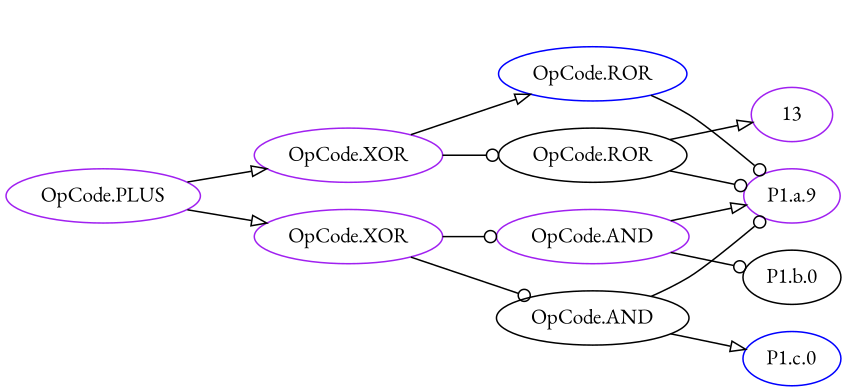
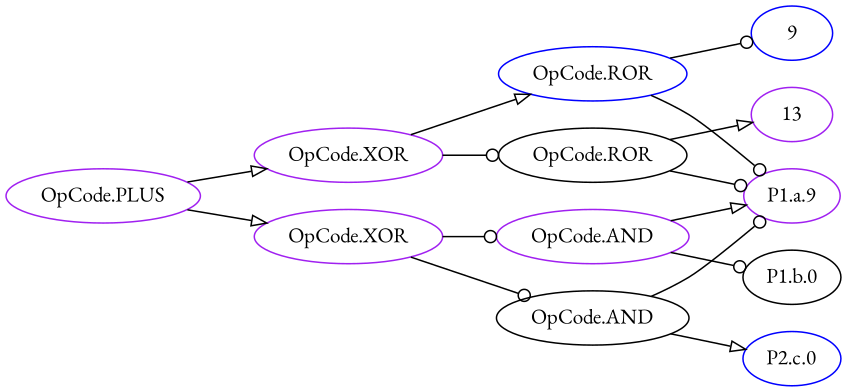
  digraph {
    fontname="EB Garamond"
    rankdir=LR
    node [color=purple fontname="EB Garamond"]
    edge [arrowhead=odot fontname="EB Garamond"]
    n1 [label="OpCode.PLUS"]
    n2 [label="OpCode.XOR"]
    n3 [label="OpCode.XOR"]
    n4 [color=black label="OpCode.ROR"]
    n5 [color=blue label="OpCode.ROR"]
    n6 [label="OpCode.AND"]
    n7 [color=black label="OpCode.AND"]
    n8 [label="P1.a.9"]
    13
+   9 [color=blue]
    "P1.b.0" [color=black]
-   "P1.c.0" [color=blue]
+   "P1.c.0" [color=blue label="P2.c.0"]
    n1 -> n2 [arrowhead=onormal]
    n1 -> n3 [arrowhead=onormal]
    n2 -> n4
    n2 -> n5 [arrowhead=onormal]
    n3 -> n6
    n3 -> n7
    n4 -> n8
    n4 -> 13 [arrowhead=onormal]
    n5 -> n8
+   n5 -> 9
    n6 -> n8 [arrowhead=onormal]
    n6 -> "P1.b.0"
    n7 -> n8
    n7 -> "P1.c.0" [arrowhead=onormal]
  }
